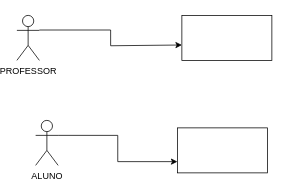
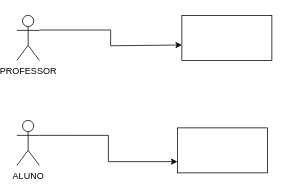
  <mxCell id="0" />
  <mxCell id="1" parent="0" />
  <mxCell id="2" style="edgeStyle=orthogonalEdgeStyle;rounded=0;orthogonalLoop=1;jettySize=auto;html=1;" parent="1" edge="1"><mxGeometry relative="1" as="geometry"><mxPoint x="240" y="59.5" as="targetPoint" /><mxPoint x="50" y="39.5" as="sourcePoint" /><Array as="points"><mxPoint x="145" y="39.5" /><mxPoint x="145" y="60.5" /></Array></mxGeometry></mxCell>
  <mxCell id="3" value="PROFESSOR" style="shape=umlActor;verticalLabelPosition=bottom;verticalAlign=top;html=1;outlineConnect=0;" parent="1" vertex="1"><mxGeometry x="20" y="20" width="30" height="60" as="geometry" /></mxCell>
  <mxCell id="4" value="" style="rounded=0;whiteSpace=wrap;html=1;" parent="1" vertex="1"><mxGeometry x="240" y="20" width="120" height="60" as="geometry" /></mxCell>
  <mxCell id="5" style="edgeStyle=orthogonalEdgeStyle;rounded=0;orthogonalLoop=1;jettySize=auto;html=1;exitX=1;exitY=0.333;exitDx=0;exitDy=0;exitPerimeter=0;entryX=0;entryY=0.75;entryDx=0;entryDy=0;" parent="1" source="6" target="7" edge="1"><mxGeometry relative="1" as="geometry" /></mxCell>
- <mxCell id="6" value="ALUNO" style="shape=umlActor;verticalLabelPosition=bottom;verticalAlign=top;html=1;outlineConnect=0;" parent="1" vertex="1"><mxGeometry x="45" y="160" width="30" height="60" as="geometry" /></mxCell>
+ <mxCell id="6" value="ALUNO" style="shape=umlActor;verticalLabelPosition=bottom;verticalAlign=top;html=1;outlineConnect=0;" parent="1" vertex="1"><mxGeometry x="20" y="160" width="30" height="60" as="geometry" /></mxCell>
  <mxCell id="7" value="" style="rounded=0;whiteSpace=wrap;html=1;" parent="1" vertex="1"><mxGeometry x="234" y="170" width="120" height="60" as="geometry" /></mxCell>
